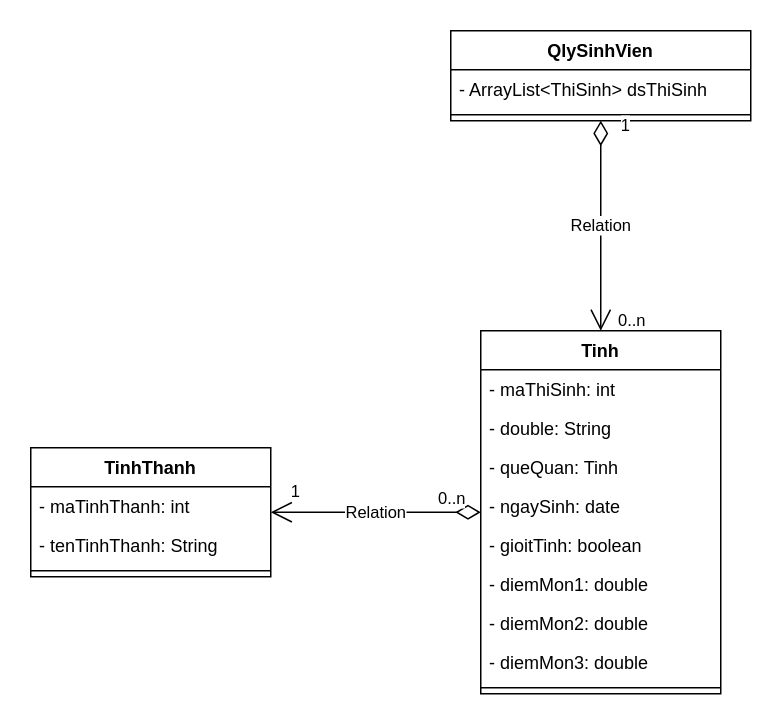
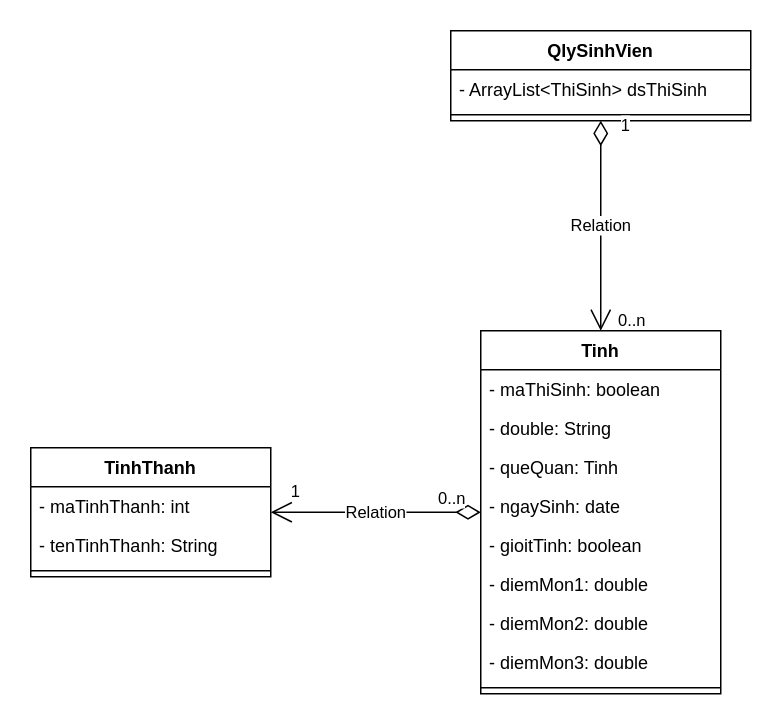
  <mxCell id="0" />
  <mxCell id="1" parent="0" />
  <mxCell id="2" value="Relation" style="endArrow=open;html=1;endSize=12;startArrow=diamondThin;startSize=14;startFill=0;rounded=0;jumpStyle=none;" edge="1" parent="1" source="12" target="8"><mxGeometry relative="1" as="geometry"><mxPoint x="160" y="490" as="sourcePoint" /><mxPoint x="320" y="490" as="targetPoint" /></mxGeometry></mxCell>
  <mxCell id="3" value="0..n" style="edgeLabel;resizable=0;html=1;align=left;verticalAlign=top;" connectable="0" vertex="1" parent="2"><mxGeometry x="-1" relative="1" as="geometry"><mxPoint x="-30" y="-22" as="offset" /></mxGeometry></mxCell>
  <mxCell id="4" value="1" style="edgeLabel;resizable=0;html=1;align=right;verticalAlign=top;" connectable="0" vertex="1" parent="2"><mxGeometry x="1" relative="1" as="geometry"><mxPoint x="20" y="-27" as="offset" /></mxGeometry></mxCell>
  <mxCell id="5" value="QlySinhVien" style="swimlane;fontStyle=1;align=center;verticalAlign=top;childLayout=stackLayout;horizontal=1;startSize=26;horizontalStack=0;resizeParent=1;resizeParentMax=0;resizeLast=0;collapsible=1;marginBottom=0;" vertex="1" parent="1"><mxGeometry x="300" y="20" width="200" height="60" as="geometry" /></mxCell>
  <mxCell id="6" value="- ArrayList&lt;ThiSinh&gt; dsThiSinh" style="text;strokeColor=none;fillColor=none;align=left;verticalAlign=top;spacingLeft=4;spacingRight=4;overflow=hidden;rotatable=0;points=[[0,0.5],[1,0.5]];portConstraint=eastwest;" vertex="1" parent="5"><mxGeometry y="26" width="200" height="26" as="geometry" /></mxCell>
  <mxCell id="7" value="" style="line;strokeWidth=1;fillColor=none;align=left;verticalAlign=middle;spacingTop=-1;spacingLeft=3;spacingRight=3;rotatable=0;labelPosition=right;points=[];portConstraint=eastwest;" vertex="1" parent="5"><mxGeometry y="52" width="200" height="8" as="geometry" /></mxCell>
  <mxCell id="8" value="TinhThanh" style="swimlane;fontStyle=1;align=center;verticalAlign=top;childLayout=stackLayout;horizontal=1;startSize=26;horizontalStack=0;resizeParent=1;resizeParentMax=0;resizeLast=0;collapsible=1;marginBottom=0;" vertex="1" parent="1"><mxGeometry x="20" y="298" width="160" height="86" as="geometry" /></mxCell>
  <mxCell id="9" value="- maTinhThanh: int" style="text;strokeColor=none;fillColor=none;align=left;verticalAlign=top;spacingLeft=4;spacingRight=4;overflow=hidden;rotatable=0;points=[[0,0.5],[1,0.5]];portConstraint=eastwest;" vertex="1" parent="8"><mxGeometry y="26" width="160" height="26" as="geometry" /></mxCell>
  <mxCell id="10" value="- tenTinhThanh: String" style="text;strokeColor=none;fillColor=none;align=left;verticalAlign=top;spacingLeft=4;spacingRight=4;overflow=hidden;rotatable=0;points=[[0,0.5],[1,0.5]];portConstraint=eastwest;" vertex="1" parent="8"><mxGeometry y="52" width="160" height="26" as="geometry" /></mxCell>
  <mxCell id="11" value="" style="line;strokeWidth=1;fillColor=none;align=left;verticalAlign=middle;spacingTop=-1;spacingLeft=3;spacingRight=3;rotatable=0;labelPosition=right;points=[];portConstraint=eastwest;" vertex="1" parent="8"><mxGeometry y="78" width="160" height="8" as="geometry" /></mxCell>
  <mxCell id="12" value="Tinh" style="swimlane;fontStyle=1;align=center;verticalAlign=top;childLayout=stackLayout;horizontal=1;startSize=26;horizontalStack=0;resizeParent=1;resizeParentMax=0;resizeLast=0;collapsible=1;marginBottom=0;" vertex="1" parent="1"><mxGeometry x="320" y="220" width="160" height="242" as="geometry" /></mxCell>
- <mxCell id="13" value="- maThiSinh: int&#10;" style="text;strokeColor=none;fillColor=none;align=left;verticalAlign=top;spacingLeft=4;spacingRight=4;overflow=hidden;rotatable=0;points=[[0,0.5],[1,0.5]];portConstraint=eastwest;" vertex="1" parent="12"><mxGeometry y="26" width="160" height="26" as="geometry" /></mxCell>
+ <mxCell id="13" value="- maThiSinh: boolean&#10;" style="text;strokeColor=none;fillColor=none;align=left;verticalAlign=top;spacingLeft=4;spacingRight=4;overflow=hidden;rotatable=0;points=[[0,0.5],[1,0.5]];portConstraint=eastwest;" vertex="1" parent="12"><mxGeometry y="26" width="160" height="26" as="geometry" /></mxCell>
  <mxCell id="14" value="- double: String" style="text;strokeColor=none;fillColor=none;align=left;verticalAlign=top;spacingLeft=4;spacingRight=4;overflow=hidden;rotatable=0;points=[[0,0.5],[1,0.5]];portConstraint=eastwest;" vertex="1" parent="12"><mxGeometry y="52" width="160" height="26" as="geometry" /></mxCell>
  <mxCell id="15" value="- queQuan: Tinh" style="text;strokeColor=none;fillColor=none;align=left;verticalAlign=top;spacingLeft=4;spacingRight=4;overflow=hidden;rotatable=0;points=[[0,0.5],[1,0.5]];portConstraint=eastwest;" vertex="1" parent="12"><mxGeometry y="78" width="160" height="26" as="geometry" /></mxCell>
  <mxCell id="16" value="- ngaySinh: date" style="text;strokeColor=none;fillColor=none;align=left;verticalAlign=top;spacingLeft=4;spacingRight=4;overflow=hidden;rotatable=0;points=[[0,0.5],[1,0.5]];portConstraint=eastwest;" vertex="1" parent="12"><mxGeometry y="104" width="160" height="26" as="geometry" /></mxCell>
  <mxCell id="17" value="- gioitTinh: boolean" style="text;strokeColor=none;fillColor=none;align=left;verticalAlign=top;spacingLeft=4;spacingRight=4;overflow=hidden;rotatable=0;points=[[0,0.5],[1,0.5]];portConstraint=eastwest;" vertex="1" parent="12"><mxGeometry y="130" width="160" height="26" as="geometry" /></mxCell>
  <mxCell id="18" value="- diemMon1: double" style="text;strokeColor=none;fillColor=none;align=left;verticalAlign=top;spacingLeft=4;spacingRight=4;overflow=hidden;rotatable=0;points=[[0,0.5],[1,0.5]];portConstraint=eastwest;" vertex="1" parent="12"><mxGeometry y="156" width="160" height="26" as="geometry" /></mxCell>
  <mxCell id="19" value="- diemMon2: double" style="text;strokeColor=none;fillColor=none;align=left;verticalAlign=top;spacingLeft=4;spacingRight=4;overflow=hidden;rotatable=0;points=[[0,0.5],[1,0.5]];portConstraint=eastwest;" vertex="1" parent="12"><mxGeometry y="182" width="160" height="26" as="geometry" /></mxCell>
  <mxCell id="20" value="- diemMon3: double" style="text;strokeColor=none;fillColor=none;align=left;verticalAlign=top;spacingLeft=4;spacingRight=4;overflow=hidden;rotatable=0;points=[[0,0.5],[1,0.5]];portConstraint=eastwest;" vertex="1" parent="12"><mxGeometry y="208" width="160" height="26" as="geometry" /></mxCell>
  <mxCell id="21" value="" style="line;strokeWidth=1;fillColor=none;align=left;verticalAlign=middle;spacingTop=-1;spacingLeft=3;spacingRight=3;rotatable=0;labelPosition=right;points=[];portConstraint=eastwest;" vertex="1" parent="12"><mxGeometry y="234" width="160" height="8" as="geometry" /></mxCell>
  <mxCell id="22" value="Relation" style="endArrow=open;html=1;endSize=12;startArrow=diamondThin;startSize=14;startFill=0;rounded=0;jumpStyle=none;" edge="1" parent="1" source="5" target="12"><mxGeometry relative="1" as="geometry"><mxPoint x="440" y="270" as="sourcePoint" /><mxPoint x="600" y="270" as="targetPoint" /></mxGeometry></mxCell>
  <mxCell id="23" value="0..n" style="edgeLabel;resizable=0;html=1;align=left;verticalAlign=top;" connectable="0" vertex="1" parent="22"><mxGeometry x="-1" relative="1" as="geometry"><mxPoint x="10" y="120" as="offset" /></mxGeometry></mxCell>
  <mxCell id="24" value="1" style="edgeLabel;resizable=0;html=1;align=right;verticalAlign=top;" connectable="0" vertex="1" parent="22"><mxGeometry x="1" relative="1" as="geometry"><mxPoint x="20" y="-150" as="offset" /></mxGeometry></mxCell>
